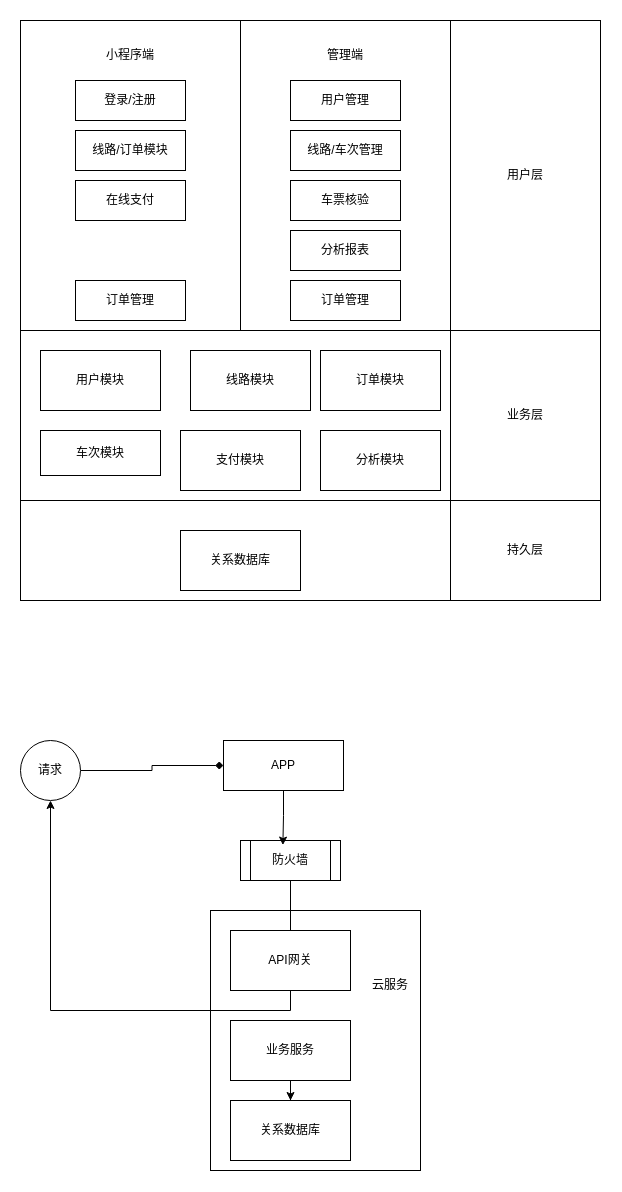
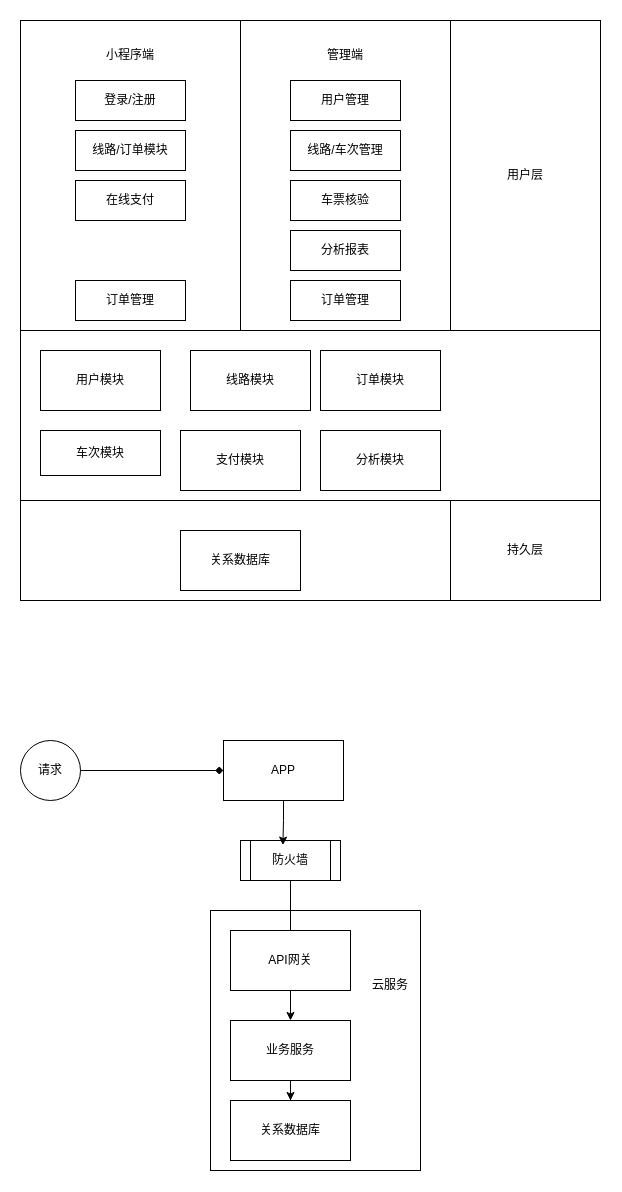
  <mxCell id="0" />
  <mxCell id="1" parent="0" />
  <mxCell id="2" value="" style="rounded=0;whiteSpace=wrap;html=1;" vertex="1" parent="1"><mxGeometry x="210" y="910" width="210" height="260" as="geometry" /></mxCell>
  <mxCell id="3" value="" style="rounded=0;whiteSpace=wrap;html=1;" vertex="1" parent="1"><mxGeometry x="20" y="230" width="580" height="370" as="geometry" /></mxCell>
  <mxCell id="4" value="" style="rounded=0;whiteSpace=wrap;html=1;" vertex="1" parent="1"><mxGeometry x="20" y="20" width="580" height="310" as="geometry" /></mxCell>
  <mxCell id="5" value="" style="rounded=0;whiteSpace=wrap;html=1;" vertex="1" parent="1"><mxGeometry x="20" y="20" width="220" height="310" as="geometry" /></mxCell>
  <mxCell id="6" value="" style="rounded=0;whiteSpace=wrap;html=1;" vertex="1" parent="1"><mxGeometry x="240" y="20" width="210" height="310" as="geometry" /></mxCell>
  <mxCell id="7" value="用户层" style="rounded=0;whiteSpace=wrap;html=1;" vertex="1" parent="1"><mxGeometry x="450" y="20" width="150" height="310" as="geometry" /></mxCell>
  <mxCell id="8" value="" style="rounded=0;whiteSpace=wrap;html=1;" vertex="1" parent="1"><mxGeometry x="20" y="330" width="580" height="170" as="geometry" /></mxCell>
- <mxCell id="9" value="业务层" style="rounded=0;whiteSpace=wrap;html=1;" vertex="1" parent="1"><mxGeometry x="450" y="330" width="150" height="170" as="geometry" /></mxCell>
  <mxCell id="10" value="用户模块" style="rounded=0;whiteSpace=wrap;html=1;" vertex="1" parent="1"><mxGeometry x="40" y="350" width="120" height="60" as="geometry" /></mxCell>
  <mxCell id="11" value="线路模块" style="rounded=0;whiteSpace=wrap;html=1;" vertex="1" parent="1"><mxGeometry x="190" y="350" width="120" height="60" as="geometry" /></mxCell>
  <mxCell id="12" value="车次模块" style="rounded=0;whiteSpace=wrap;html=1;" vertex="1" parent="1"><mxGeometry x="40" y="430" width="120" height="45" as="geometry" /></mxCell>
  <mxCell id="13" value="订单模块" style="rounded=0;whiteSpace=wrap;html=1;" vertex="1" parent="1"><mxGeometry x="320" y="350" width="120" height="60" as="geometry" /></mxCell>
  <mxCell id="14" value="支付模块" style="rounded=0;whiteSpace=wrap;html=1;" vertex="1" parent="1"><mxGeometry x="180" y="430" width="120" height="60" as="geometry" /></mxCell>
  <mxCell id="15" value="分析模块" style="rounded=0;whiteSpace=wrap;html=1;" vertex="1" parent="1"><mxGeometry x="320" y="430" width="120" height="60" as="geometry" /></mxCell>
  <mxCell id="16" value="关系数据库" style="rounded=0;whiteSpace=wrap;html=1;" vertex="1" parent="1"><mxGeometry x="180" y="530" width="120" height="60" as="geometry" /></mxCell>
  <mxCell id="17" value="持久层" style="rounded=0;whiteSpace=wrap;html=1;" vertex="1" parent="1"><mxGeometry x="450" y="500" width="150" height="100" as="geometry" /></mxCell>
  <mxCell id="18" value="登录/注册" style="rounded=0;whiteSpace=wrap;html=1;" vertex="1" parent="1"><mxGeometry x="75" y="80" width="110" height="40" as="geometry" /></mxCell>
  <mxCell id="19" value="线路/订单模块" style="rounded=0;whiteSpace=wrap;html=1;" vertex="1" parent="1"><mxGeometry x="75" width="110" height="40" as="geometry" y="130" /></mxCell>
  <mxCell id="20" value="在线支付" style="rounded=0;whiteSpace=wrap;html=1;" vertex="1" parent="1"><mxGeometry x="75" y="180" width="110" height="40" as="geometry" /></mxCell>
  <mxCell id="21" value="订单管理" style="rounded=0;whiteSpace=wrap;html=1;" vertex="1" parent="1"><mxGeometry x="75" y="280" width="110" height="40" as="geometry" /></mxCell>
  <mxCell id="22" value="用户管理" style="rounded=0;whiteSpace=wrap;html=1;" vertex="1" parent="1"><mxGeometry x="290" y="80" width="110" height="40" as="geometry" /></mxCell>
  <mxCell id="23" value="线路/车次管理" style="rounded=0;whiteSpace=wrap;html=1;" vertex="1" parent="1"><mxGeometry x="290" width="110" height="40" as="geometry" y="130" /></mxCell>
  <mxCell id="24" value="车票核验" style="rounded=0;whiteSpace=wrap;html=1;" vertex="1" parent="1"><mxGeometry x="290" y="180" width="110" height="40" as="geometry" /></mxCell>
  <mxCell id="25" value="分析报表" style="rounded=0;whiteSpace=wrap;html=1;" vertex="1" parent="1"><mxGeometry x="290" y="230" width="110" height="40" as="geometry" /></mxCell>
  <mxCell id="26" value="订单管理" style="rounded=0;whiteSpace=wrap;html=1;" vertex="1" parent="1"><mxGeometry x="290" y="280" width="110" height="40" as="geometry" /></mxCell>
  <mxCell id="27" value="小程序端" style="text;html=1;align=center;verticalAlign=middle;whiteSpace=wrap;rounded=0;" vertex="1" parent="1"><mxGeometry x="100" y="40" width="60" height="30" as="geometry" /></mxCell>
  <mxCell id="28" value="管理端" style="text;html=1;align=center;verticalAlign=middle;whiteSpace=wrap;rounded=0;" vertex="1" parent="1"><mxGeometry x="315" y="40" width="60" height="30" as="geometry" /></mxCell>
  <mxCell id="29" style="edgeStyle=orthogonalEdgeStyle;rounded=0;orthogonalLoop=1;jettySize=auto;html=1;entryX=0;entryY=0.5;entryDx=0;entryDy=0;endArrow=diamond;" edge="1" parent="1" source="30" target="31"><mxGeometry relative="1" as="geometry" /></mxCell>
  <mxCell id="30" value="请求" style="ellipse;whiteSpace=wrap;html=1;aspect=fixed;" vertex="1" parent="1"><mxGeometry x="20" y="740" width="60" height="60" as="geometry" /></mxCell>
- <mxCell id="31" value="APP" style="rounded=0;whiteSpace=wrap;html=1;" vertex="1" parent="1"><mxGeometry x="223" y="740" width="120" height="50" as="geometry" /></mxCell>
- <mxCell id="32" style="edgeStyle=orthogonalEdgeStyle;rounded=0;orthogonalLoop=1;jettySize=auto;html=1;exitX=0.5;exitY=1;exitDx=0;exitDy=0;" edge="1" parent="1" source="33" target="30"><mxGeometry relative="1" as="geometry" /></mxCell>
+ <mxCell id="31" value="APP" style="rounded=0;whiteSpace=wrap;html=1;" vertex="1" parent="1"><mxGeometry x="223" y="740" width="120" height="60" as="geometry" /></mxCell>
+ <mxCell id="32" style="edgeStyle=orthogonalEdgeStyle;rounded=0;orthogonalLoop=1;jettySize=auto;html=1;exitX=0.5;exitY=1;exitDx=0;exitDy=0;entryX=0.5;entryY=0;entryDx=0;entryDy=0;" edge="1" parent="1" source="33" target="35"><mxGeometry relative="1" as="geometry" /></mxCell>
  <mxCell id="33" value="API网关" style="rounded=0;whiteSpace=wrap;html=1;" vertex="1" parent="1"><mxGeometry x="230" y="930" width="120" height="60" as="geometry" /></mxCell>
  <mxCell id="34" value="" style="edgeStyle=orthogonalEdgeStyle;rounded=0;orthogonalLoop=1;jettySize=auto;html=1;" edge="1" parent="1" source="35" target="36"><mxGeometry relative="1" as="geometry" /></mxCell>
  <mxCell id="35" value="业务服务" style="rounded=0;whiteSpace=wrap;html=1;" vertex="1" parent="1"><mxGeometry x="230" y="1020" width="120" height="60" as="geometry" /></mxCell>
  <mxCell id="36" value="关系数据库" style="rounded=0;whiteSpace=wrap;html=1;" vertex="1" parent="1"><mxGeometry x="230" y="1100" width="120" height="60" as="geometry" /></mxCell>
  <mxCell id="37" value="" style="edgeStyle=orthogonalEdgeStyle;rounded=0;orthogonalLoop=1;jettySize=auto;html=1;endArrow=none;" edge="1" parent="1" source="38" target="33"><mxGeometry relative="1" as="geometry" /></mxCell>
  <mxCell id="38" value="防火墙" style="shape=process;whiteSpace=wrap;html=1;backgroundOutline=1;" vertex="1" parent="1"><mxGeometry x="240" y="840" width="100" height="40" as="geometry" /></mxCell>
  <mxCell id="39" style="edgeStyle=orthogonalEdgeStyle;rounded=0;orthogonalLoop=1;jettySize=auto;html=1;entryX=0.424;entryY=0.115;entryDx=0;entryDy=0;entryPerimeter=0;" edge="1" parent="1" source="31" target="38"><mxGeometry relative="1" as="geometry" /></mxCell>
  <mxCell id="40" value="云服务" style="text;html=1;align=center;verticalAlign=middle;whiteSpace=wrap;rounded=0;" vertex="1" parent="1"><mxGeometry x="360" y="970" width="60" height="30" as="geometry" /></mxCell>
